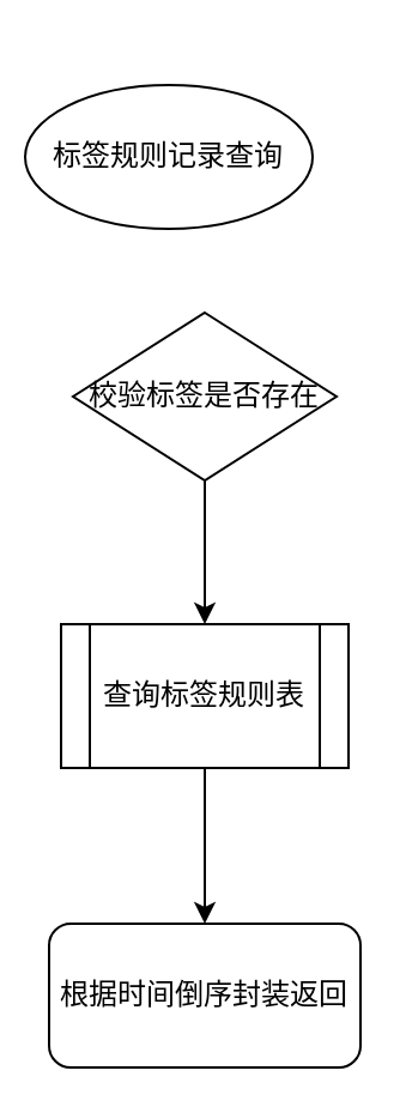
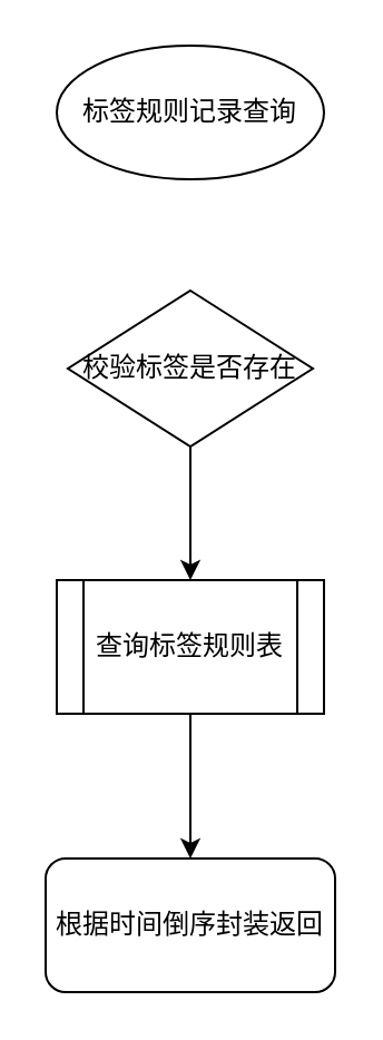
  <mxCell id="0" />
  <mxCell id="1" parent="0" />
- <mxCell id="2" value="标签规则记录查询" style="ellipse;whiteSpace=wrap;html=1;" vertex="1" parent="1"><mxGeometry x="10" y="35" width="120" height="60" as="geometry" /></mxCell>
+ <mxCell id="2" value="标签规则记录查询" style="ellipse;whiteSpace=wrap;html=1;" vertex="1" parent="1"><mxGeometry x="25" y="20" width="120" height="60" as="geometry" /></mxCell>
  <mxCell id="3" value="" style="edgeStyle=orthogonalEdgeStyle;rounded=0;orthogonalLoop=1;jettySize=auto;html=1;" edge="1" parent="1" source="4" target="6"><mxGeometry relative="1" as="geometry" /></mxCell>
  <mxCell id="4" value="校验标签是否存在" style="rhombus;whiteSpace=wrap;html=1;" vertex="1" parent="1"><mxGeometry x="30" y="130" width="110" height="70" as="geometry" /></mxCell>
  <mxCell id="5" value="" style="edgeStyle=orthogonalEdgeStyle;rounded=0;orthogonalLoop=1;jettySize=auto;html=1;" edge="1" parent="1" source="6" target="7"><mxGeometry relative="1" as="geometry" /></mxCell>
  <mxCell id="6" value="查询标签规则表" style="shape=process;whiteSpace=wrap;html=1;backgroundOutline=1;" vertex="1" parent="1"><mxGeometry x="25" y="260" width="120" height="60" as="geometry" /></mxCell>
  <mxCell id="7" value="根据时间倒序封装返回" style="rounded=1;whiteSpace=wrap;html=1;" vertex="1" parent="1"><mxGeometry x="20" y="385" width="130" height="60" as="geometry" /></mxCell>
